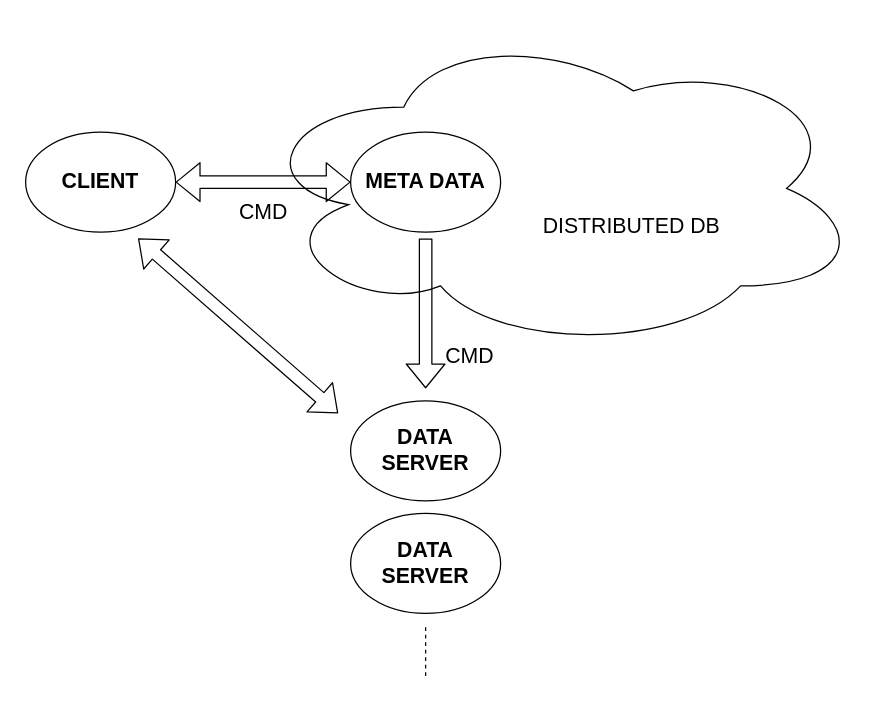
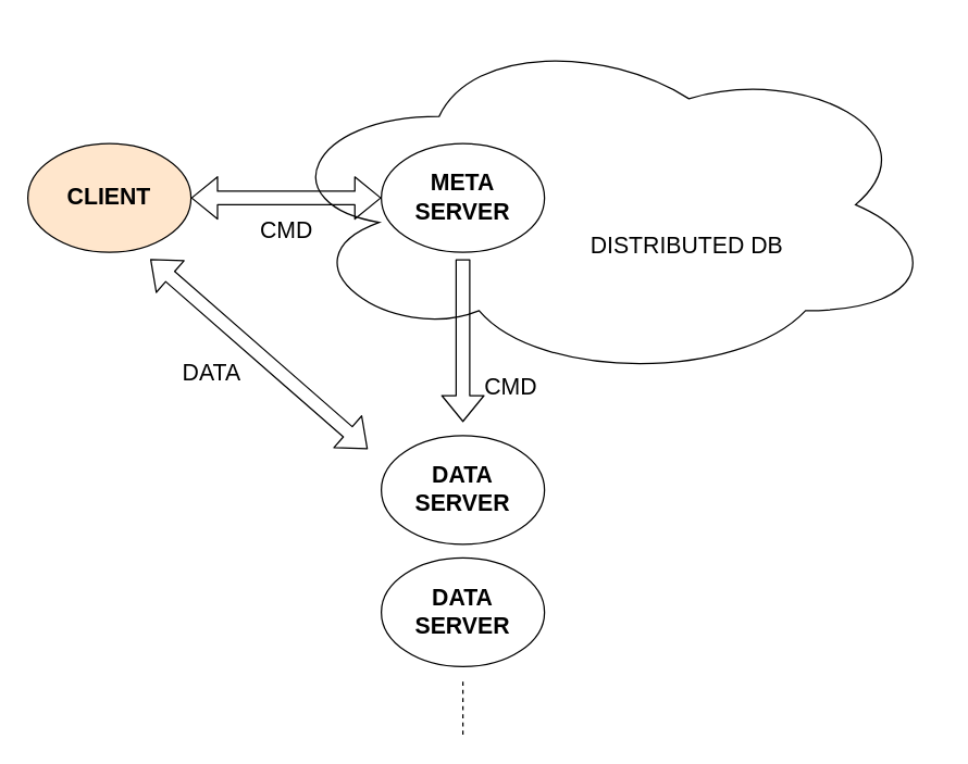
  <mxCell id="0" />
  <mxCell id="1" parent="0" />
  <mxCell id="2" value="&lt;blockquote style=&quot;margin: 0 0 0 40px ; border: none ; padding: 0px&quot;&gt;&lt;blockquote style=&quot;margin: 0 0 0 40px ; border: none ; padding: 0px&quot;&gt;&lt;blockquote style=&quot;margin: 0 0 0 40px ; border: none ; padding: 0px&quot;&gt;&lt;br&gt;&lt;/blockquote&gt;&lt;blockquote style=&quot;margin: 0 0 0 40px ; border: none ; padding: 0px&quot;&gt;&lt;br&gt;&lt;/blockquote&gt;&lt;blockquote style=&quot;margin: 0 0 0 40px ; border: none ; padding: 0px&quot;&gt;&lt;br&gt;&lt;/blockquote&gt;&lt;blockquote style=&quot;margin: 0 0 0 40px ; border: none ; padding: 0px&quot;&gt;DISTRIBUTED DB&lt;/blockquote&gt;&lt;/blockquote&gt;&lt;/blockquote&gt;" style="ellipse;shape=cloud;whiteSpace=wrap;html=1;fontSize=17;" vertex="1" parent="1"><mxGeometry x="200" width="490" height="260" as="geometry" y="20" /></mxCell>
- <mxCell id="3" value="CLIENT" style="ellipse;whiteSpace=wrap;html=1;fontStyle=1;fontSize=17;" parent="1" vertex="1"><mxGeometry x="20" y="105" width="120" height="80" as="geometry" /></mxCell>
- <mxCell id="4" value="META DATA" style="ellipse;whiteSpace=wrap;html=1;fontStyle=1;fontSize=17;" parent="1" vertex="1"><mxGeometry x="280" y="105" width="120" height="80" as="geometry" /></mxCell>
+ <mxCell id="3" value="CLIENT" style="ellipse;whiteSpace=wrap;html=1;fontStyle=1;fontSize=17;fillColor=#ffe6cc;" parent="1" vertex="1"><mxGeometry x="20" y="105" width="120" height="80" as="geometry" /></mxCell>
+ <mxCell id="4" value="META SERVER" style="ellipse;whiteSpace=wrap;html=1;fontStyle=1;fontSize=17;" parent="1" vertex="1"><mxGeometry x="280" y="105" width="120" height="80" as="geometry" /></mxCell>
  <mxCell id="5" value="CMD" style="text;html=1;align=center;verticalAlign=middle;resizable=0;points=[];autosize=1;fontSize=17;" parent="1" vertex="1"><mxGeometry x="185" y="155" width="50" height="30" as="geometry" /></mxCell>
  <mxCell id="6" value="" style="shape=flexArrow;endArrow=classic;startArrow=classic;html=1;fontSize=17;exitX=1;exitY=0.5;exitDx=0;exitDy=0;entryX=0;entryY=0.5;entryDx=0;entryDy=0;" parent="1" source="3" target="4" edge="1"><mxGeometry width="50" height="50" relative="1" as="geometry"><mxPoint x="20" y="265" as="sourcePoint" /><mxPoint x="70" y="215" as="targetPoint" /></mxGeometry></mxCell>
  <mxCell id="7" value="DATA SERVER" style="ellipse;whiteSpace=wrap;html=1;fontStyle=1;fontSize=17;" vertex="1" parent="1"><mxGeometry x="280" y="320" width="120" height="80" as="geometry" /></mxCell>
  <mxCell id="8" value="DATA SERVER" style="ellipse;whiteSpace=wrap;html=1;fontStyle=1;fontSize=17;" vertex="1" parent="1"><mxGeometry x="280" y="410" width="120" height="80" as="geometry" /></mxCell>
  <mxCell id="9" value="" style="endArrow=none;dashed=1;html=1;fontSize=17;" edge="1" parent="1"><mxGeometry width="50" height="50" relative="1" as="geometry"><mxPoint x="340" y="540" as="sourcePoint" /><mxPoint x="340" y="500" as="targetPoint" /></mxGeometry></mxCell>
  <mxCell id="10" value="" style="shape=flexArrow;endArrow=classic;startArrow=classic;html=1;fontSize=17;" edge="1" parent="1"><mxGeometry width="50" height="50" relative="1" as="geometry"><mxPoint x="110" y="190" as="sourcePoint" /><mxPoint x="270" y="330" as="targetPoint" /></mxGeometry></mxCell>
+ <mxCell id="11" value="DATA" style="text;html=1;align=center;verticalAlign=middle;resizable=0;points=[];autosize=1;fontSize=17;" vertex="1" parent="1"><mxGeometry x="125" y="260" width="60" height="30" as="geometry" /></mxCell>
  <mxCell id="12" value="" style="shape=flexArrow;endArrow=classic;html=1;fontSize=17;" edge="1" parent="1"><mxGeometry width="50" height="50" relative="1" as="geometry"><mxPoint x="340" y="190" as="sourcePoint" /><mxPoint x="340" y="310" as="targetPoint" /></mxGeometry></mxCell>
  <mxCell id="13" value="CMD" style="text;html=1;align=center;verticalAlign=middle;resizable=0;points=[];autosize=1;fontSize=17;" vertex="1" parent="1"><mxGeometry x="350" y="270" width="50" height="30" as="geometry" /></mxCell>
